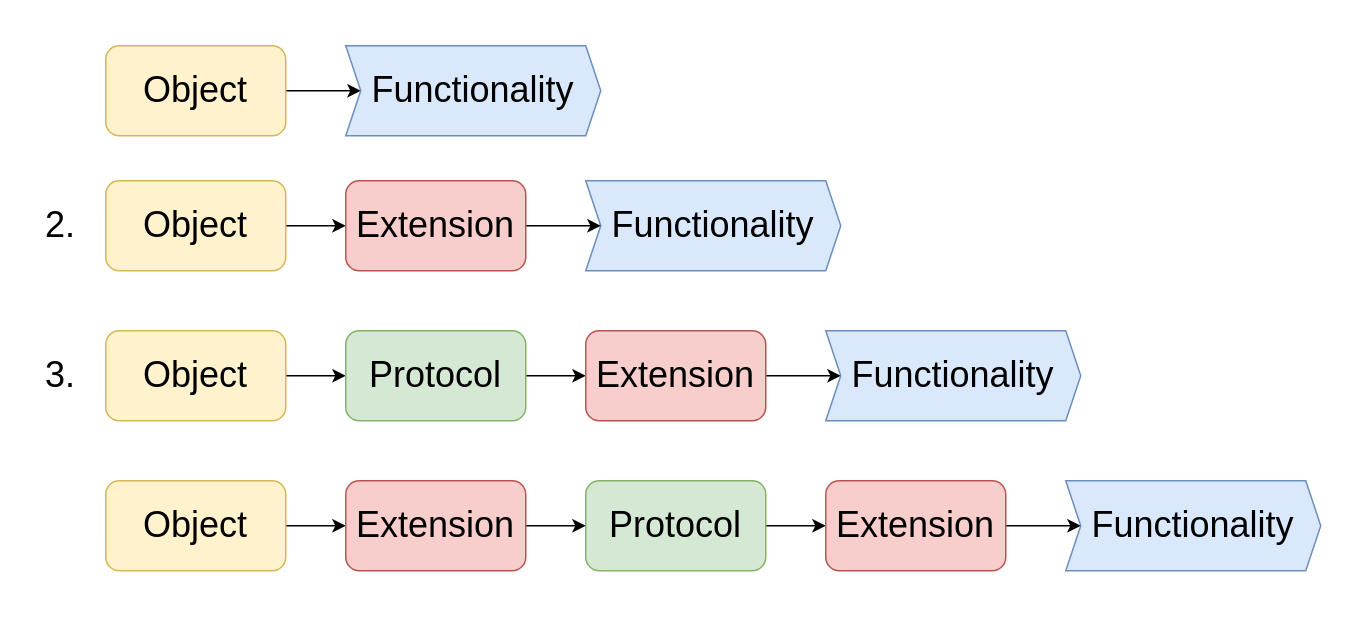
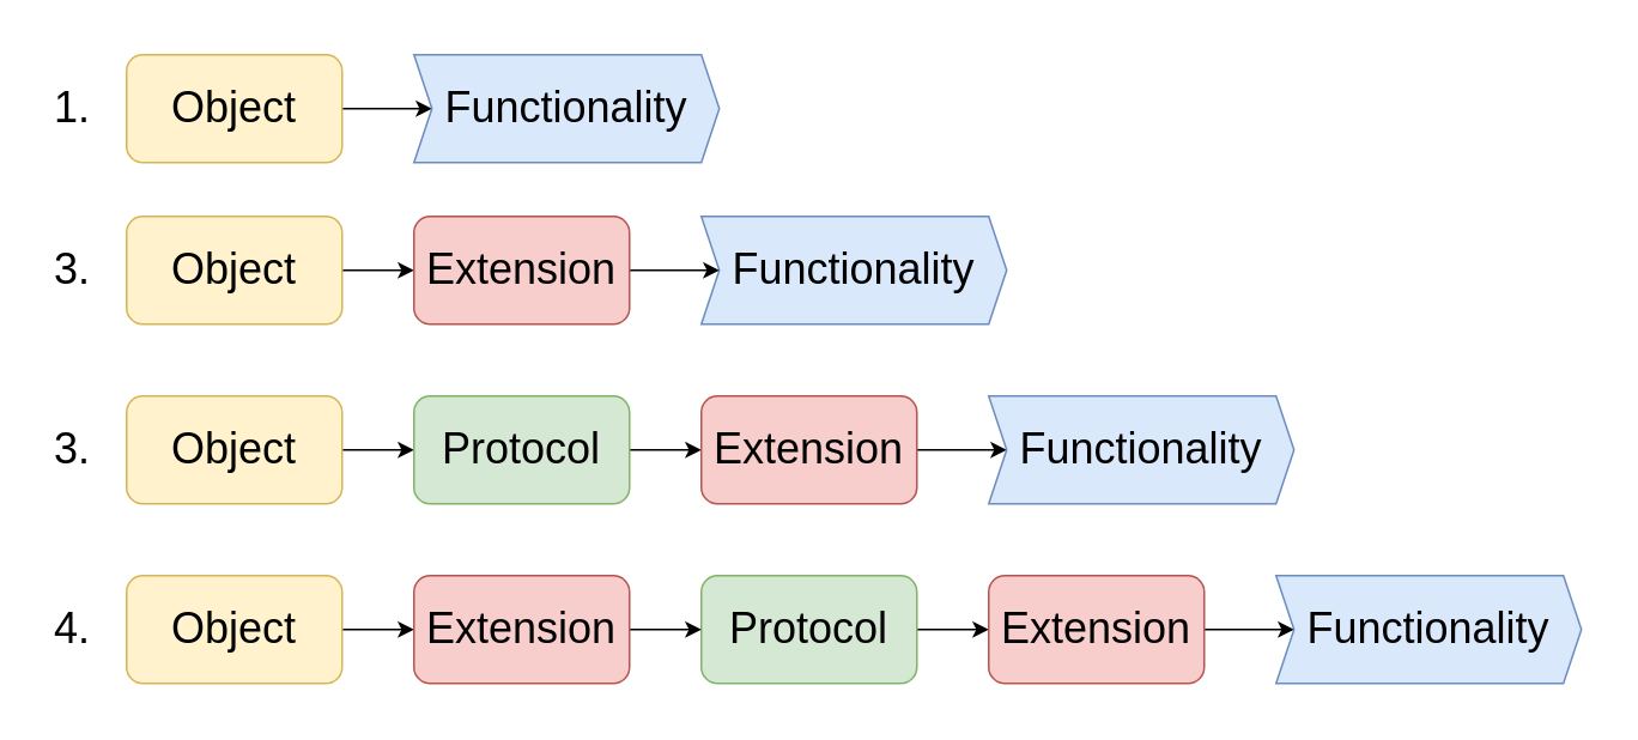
  <mxCell id="0" />
  <mxCell id="1" parent="0" />
  <mxCell id="2" value="" style="rounded=0;whiteSpace=wrap;html=1;strokeColor=none;" vertex="1" parent="1"><mxGeometry x="20" y="20" width="870" height="80" as="geometry" /></mxCell>
  <mxCell id="3" value="" style="rounded=0;whiteSpace=wrap;html=1;strokeColor=none;" vertex="1" parent="1"><mxGeometry x="20" y="110" width="870" height="80" as="geometry" /></mxCell>
  <mxCell id="4" value="" style="rounded=0;whiteSpace=wrap;html=1;strokeColor=none;" vertex="1" parent="1"><mxGeometry x="20" y="210" width="870" height="80" as="geometry" /></mxCell>
  <mxCell id="5" value="" style="rounded=0;whiteSpace=wrap;html=1;strokeColor=none;" vertex="1" parent="1"><mxGeometry x="20" y="310" width="870" height="80" as="geometry" /></mxCell>
  <mxCell id="6" style="edgeStyle=orthogonalEdgeStyle;rounded=0;orthogonalLoop=1;jettySize=auto;html=1;exitX=1;exitY=0.5;exitDx=0;exitDy=0;" edge="1" parent="1" source="7" target="8"><mxGeometry relative="1" as="geometry" /></mxCell>
  <mxCell id="7" value="&lt;font style=&quot;font-size: 24px&quot;&gt;Object&lt;/font&gt;" style="rounded=1;whiteSpace=wrap;html=1;fillColor=#fff2cc;strokeColor=#d6b656;" vertex="1" parent="1"><mxGeometry x="70" y="30" width="120" height="60" as="geometry" /></mxCell>
  <mxCell id="8" value="&lt;font style=&quot;font-size: 24px&quot;&gt;Functionality&lt;/font&gt;" style="shape=step;perimeter=stepPerimeter;whiteSpace=wrap;html=1;fixedSize=1;size=10;fillColor=#dae8fc;strokeColor=#6c8ebf;" vertex="1" parent="1"><mxGeometry x="230" y="30" width="170" height="60" as="geometry" /></mxCell>
  <mxCell id="9" style="edgeStyle=orthogonalEdgeStyle;rounded=0;orthogonalLoop=1;jettySize=auto;html=1;exitX=1;exitY=0.5;exitDx=0;exitDy=0;entryX=0;entryY=0.5;entryDx=0;entryDy=0;" edge="1" parent="1" source="10" target="13"><mxGeometry relative="1" as="geometry" /></mxCell>
  <mxCell id="10" value="&lt;font style=&quot;font-size: 24px&quot;&gt;Object&lt;/font&gt;" style="rounded=1;whiteSpace=wrap;html=1;fillColor=#fff2cc;strokeColor=#d6b656;" vertex="1" parent="1"><mxGeometry x="70" y="120" width="120" height="60" as="geometry" /></mxCell>
  <mxCell id="11" value="&lt;font style=&quot;font-size: 24px&quot;&gt;Functionality&lt;/font&gt;" style="shape=step;perimeter=stepPerimeter;whiteSpace=wrap;html=1;fixedSize=1;size=10;fillColor=#dae8fc;strokeColor=#6c8ebf;" vertex="1" parent="1"><mxGeometry x="390" y="120" width="170" height="60" as="geometry" /></mxCell>
  <mxCell id="12" style="edgeStyle=orthogonalEdgeStyle;rounded=0;orthogonalLoop=1;jettySize=auto;html=1;exitX=1;exitY=0.5;exitDx=0;exitDy=0;entryX=0;entryY=0.5;entryDx=0;entryDy=0;" edge="1" parent="1" source="13" target="11"><mxGeometry relative="1" as="geometry" /></mxCell>
  <mxCell id="13" value="&lt;font style=&quot;font-size: 24px&quot;&gt;Extension&lt;/font&gt;" style="rounded=1;whiteSpace=wrap;html=1;fillColor=#f8cecc;strokeColor=#b85450;" vertex="1" parent="1"><mxGeometry x="230" y="120" width="120" height="60" as="geometry" /></mxCell>
  <mxCell id="14" style="edgeStyle=orthogonalEdgeStyle;rounded=0;orthogonalLoop=1;jettySize=auto;html=1;exitX=1;exitY=0.5;exitDx=0;exitDy=0;entryX=0;entryY=0.5;entryDx=0;entryDy=0;" edge="1" parent="1" source="15" target="17"><mxGeometry relative="1" as="geometry" /></mxCell>
  <mxCell id="15" value="&lt;font style=&quot;font-size: 24px&quot;&gt;Object&lt;/font&gt;" style="rounded=1;whiteSpace=wrap;html=1;fillColor=#fff2cc;strokeColor=#d6b656;" vertex="1" parent="1"><mxGeometry x="70" y="220" width="120" height="60" as="geometry" /></mxCell>
  <mxCell id="16" style="edgeStyle=orthogonalEdgeStyle;rounded=0;orthogonalLoop=1;jettySize=auto;html=1;exitX=1;exitY=0.5;exitDx=0;exitDy=0;entryX=0;entryY=0.5;entryDx=0;entryDy=0;" edge="1" parent="1" source="17" target="19"><mxGeometry relative="1" as="geometry" /></mxCell>
  <mxCell id="17" value="&lt;font style=&quot;font-size: 24px&quot;&gt;Protocol&lt;/font&gt;" style="rounded=1;whiteSpace=wrap;html=1;fillColor=#d5e8d4;strokeColor=#82b366;" vertex="1" parent="1"><mxGeometry x="230" y="220" width="120" height="60" as="geometry" /></mxCell>
  <mxCell id="18" style="edgeStyle=orthogonalEdgeStyle;rounded=0;orthogonalLoop=1;jettySize=auto;html=1;exitX=1;exitY=0.5;exitDx=0;exitDy=0;entryX=0;entryY=0.5;entryDx=0;entryDy=0;" edge="1" parent="1" source="19" target="20"><mxGeometry relative="1" as="geometry" /></mxCell>
  <mxCell id="19" value="&lt;font style=&quot;font-size: 24px&quot;&gt;Extension&lt;/font&gt;" style="rounded=1;whiteSpace=wrap;html=1;fillColor=#f8cecc;strokeColor=#b85450;" vertex="1" parent="1"><mxGeometry x="390" y="220" width="120" height="60" as="geometry" /></mxCell>
  <mxCell id="20" value="&lt;font style=&quot;font-size: 24px&quot;&gt;Functionality&lt;/font&gt;" style="shape=step;perimeter=stepPerimeter;whiteSpace=wrap;html=1;fixedSize=1;size=10;fillColor=#dae8fc;strokeColor=#6c8ebf;" vertex="1" parent="1"><mxGeometry x="550" y="220" width="170" height="60" as="geometry" /></mxCell>
  <mxCell id="21" style="edgeStyle=orthogonalEdgeStyle;rounded=0;orthogonalLoop=1;jettySize=auto;html=1;exitX=1;exitY=0.5;exitDx=0;exitDy=0;" edge="1" parent="1" source="22" target="29"><mxGeometry relative="1" as="geometry" /></mxCell>
  <mxCell id="22" value="&lt;font style=&quot;font-size: 24px&quot;&gt;Object&lt;/font&gt;" style="rounded=1;whiteSpace=wrap;html=1;fillColor=#fff2cc;strokeColor=#d6b656;" vertex="1" parent="1"><mxGeometry x="70" y="320" width="120" height="60" as="geometry" /></mxCell>
  <mxCell id="23" style="edgeStyle=orthogonalEdgeStyle;rounded=0;orthogonalLoop=1;jettySize=auto;html=1;exitX=1;exitY=0.5;exitDx=0;exitDy=0;entryX=0;entryY=0.5;entryDx=0;entryDy=0;" edge="1" parent="1" source="24" target="26"><mxGeometry relative="1" as="geometry" /></mxCell>
  <mxCell id="24" value="&lt;font style=&quot;font-size: 24px&quot;&gt;Protocol&lt;/font&gt;" style="rounded=1;whiteSpace=wrap;html=1;fillColor=#d5e8d4;strokeColor=#82b366;" vertex="1" parent="1"><mxGeometry x="390" y="320" width="120" height="60" as="geometry" /></mxCell>
  <mxCell id="25" style="edgeStyle=orthogonalEdgeStyle;rounded=0;orthogonalLoop=1;jettySize=auto;html=1;exitX=1;exitY=0.5;exitDx=0;exitDy=0;entryX=0;entryY=0.5;entryDx=0;entryDy=0;" edge="1" parent="1" source="26" target="27"><mxGeometry relative="1" as="geometry" /></mxCell>
  <mxCell id="26" value="&lt;font style=&quot;font-size: 24px&quot;&gt;Extension&lt;/font&gt;" style="rounded=1;whiteSpace=wrap;html=1;fillColor=#f8cecc;strokeColor=#b85450;" vertex="1" parent="1"><mxGeometry x="550" y="320" width="120" height="60" as="geometry" /></mxCell>
  <mxCell id="27" value="&lt;font style=&quot;font-size: 24px&quot;&gt;Functionality&lt;/font&gt;" style="shape=step;perimeter=stepPerimeter;whiteSpace=wrap;html=1;fixedSize=1;size=10;fillColor=#dae8fc;strokeColor=#6c8ebf;" vertex="1" parent="1"><mxGeometry x="710" y="320" width="170" height="60" as="geometry" /></mxCell>
  <mxCell id="28" style="edgeStyle=orthogonalEdgeStyle;rounded=0;orthogonalLoop=1;jettySize=auto;html=1;exitX=1;exitY=0.5;exitDx=0;exitDy=0;entryX=0;entryY=0.5;entryDx=0;entryDy=0;" edge="1" parent="1" source="29" target="24"><mxGeometry relative="1" as="geometry" /></mxCell>
  <mxCell id="29" value="&lt;font style=&quot;font-size: 24px&quot;&gt;Extension&lt;/font&gt;" style="rounded=1;whiteSpace=wrap;html=1;fillColor=#f8cecc;strokeColor=#b85450;" vertex="1" parent="1"><mxGeometry x="230" y="320" width="120" height="60" as="geometry" /></mxCell>
- <mxCell id="31" value="&lt;font style=&quot;font-size: 24px&quot;&gt;2.&lt;/font&gt;" style="text;html=1;strokeColor=none;fillColor=none;align=center;verticalAlign=middle;whiteSpace=wrap;rounded=0;" vertex="1" parent="1"><mxGeometry x="20" y="140" width="40" height="20" as="geometry" /></mxCell>
+ <mxCell id="30" value="&lt;font style=&quot;font-size: 24px&quot;&gt;1.&lt;/font&gt;" style="text;html=1;strokeColor=none;fillColor=none;align=center;verticalAlign=middle;whiteSpace=wrap;rounded=0;" vertex="1" parent="1"><mxGeometry x="20" y="50" width="40" height="20" as="geometry" /></mxCell>
+ <mxCell id="31" value="&lt;font style=&quot;font-size: 24px&quot;&gt;3.&lt;/font&gt;" style="text;html=1;strokeColor=none;fillColor=none;align=center;verticalAlign=middle;whiteSpace=wrap;rounded=0;" vertex="1" parent="1"><mxGeometry x="20" y="140" width="40" height="20" as="geometry" /></mxCell>
  <mxCell id="32" value="&lt;font style=&quot;font-size: 24px&quot;&gt;3.&lt;/font&gt;&lt;span style=&quot;color: rgba(0 , 0 , 0 , 0) ; font-family: monospace ; font-size: 0px&quot;&gt;%3CmxGraphModel%3E%3Croot%3E%3CmxCell%20id%3D%220%22%2F%3E%3CmxCell%20id%3D%221%22%20parent%3D%220%22%2F%3E%3CmxCell%20id%3D%222%22%20value%3D%22%26lt%3Bfont%20style%3D%26quot%3Bfont-size%3A%2024px%26quot%3B%26gt%3B1.%26lt%3B%2Ffont%26gt%3B%22%20style%3D%22text%3Bhtml%3D1%3BstrokeColor%3Dnone%3BfillColor%3Dnone%3Balign%3Dcenter%3BverticalAlign%3Dmiddle%3BwhiteSpace%3Dwrap%3Brounded%3D0%3B%22%20vertex%3D%221%22%20parent%3D%221%22%3E%3CmxGeometry%20x%3D%2240%22%20y%3D%22110%22%20width%3D%2240%22%20height%3D%2220%22%20as%3D%22geometry%22%2F%3E%3C%2FmxCell%3E%3C%2Froot%3E%3C%2FmxGraphModel%3E&lt;/span&gt;" style="text;html=1;strokeColor=none;fillColor=none;align=center;verticalAlign=middle;whiteSpace=wrap;rounded=0;" vertex="1" parent="1"><mxGeometry x="20" y="240" width="40" height="20" as="geometry" /></mxCell>
+ <mxCell id="33" value="&lt;font style=&quot;font-size: 24px&quot;&gt;4.&lt;/font&gt;" style="text;html=1;strokeColor=none;fillColor=none;align=center;verticalAlign=middle;whiteSpace=wrap;rounded=0;" vertex="1" parent="1"><mxGeometry x="20" y="340" width="40" height="20" as="geometry" /></mxCell>
